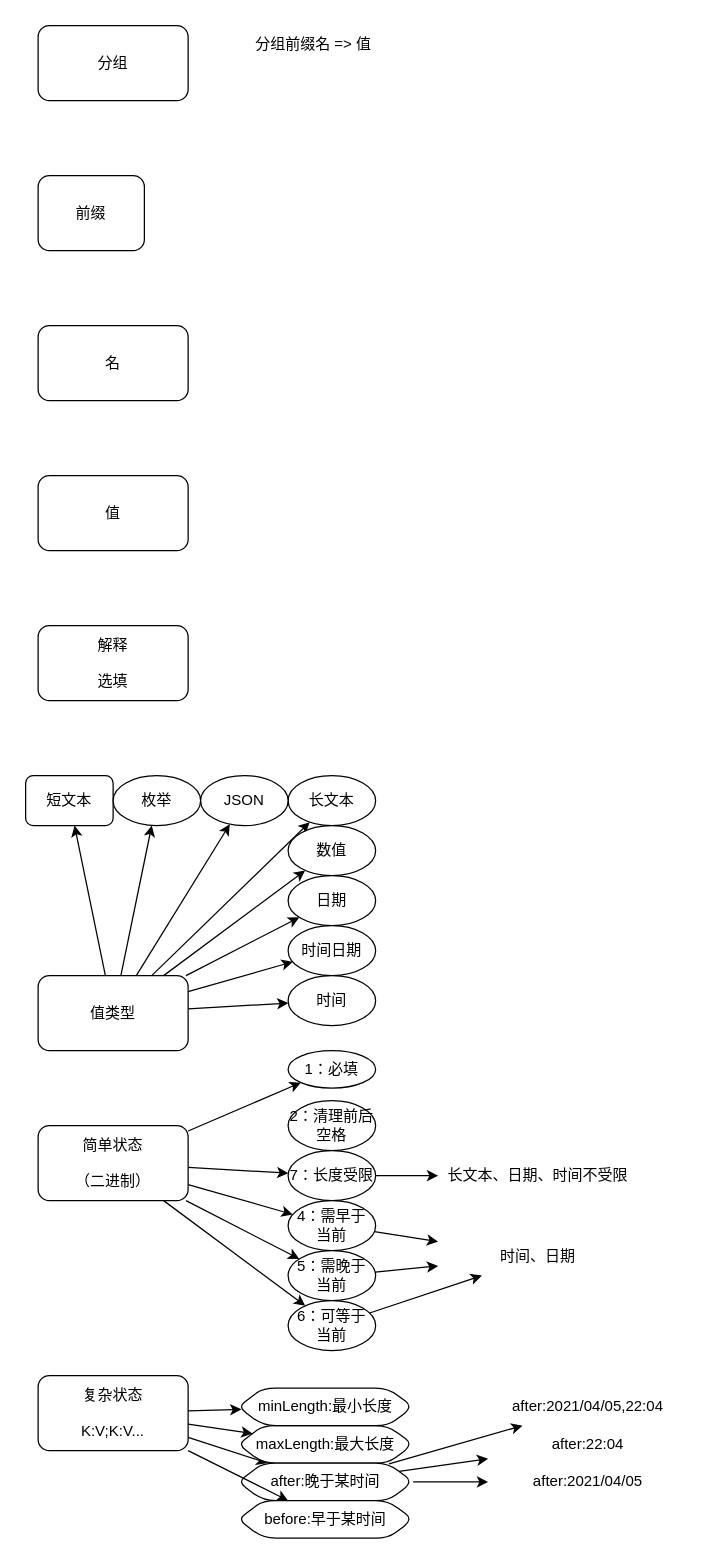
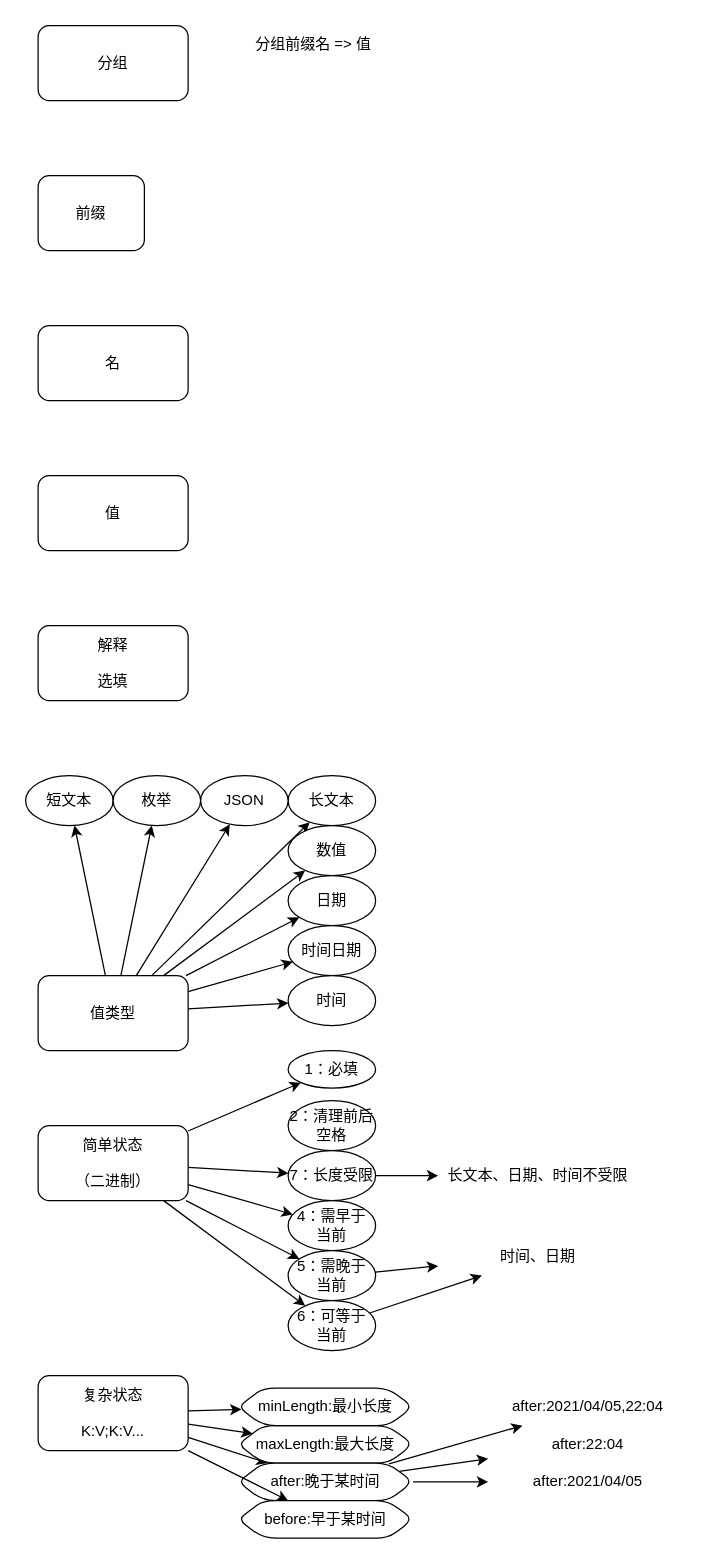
  <mxCell id="0" />
  <mxCell id="1" parent="0" />
  <mxCell id="2" style="rounded=1;orthogonalLoop=1;jettySize=auto;html=1;" edge="1" parent="1" source="10" target="21"><mxGeometry relative="1" as="geometry" /></mxCell>
  <mxCell id="3" style="rounded=1;orthogonalLoop=1;jettySize=auto;html=1;" edge="1" parent="1" source="10" target="22"><mxGeometry relative="1" as="geometry" /></mxCell>
  <mxCell id="4" style="rounded=1;orthogonalLoop=1;jettySize=auto;html=1;" edge="1" parent="1" source="10" target="23"><mxGeometry relative="1" as="geometry" /></mxCell>
  <mxCell id="5" style="rounded=1;orthogonalLoop=1;jettySize=auto;html=1;" edge="1" parent="1" source="10" target="24"><mxGeometry relative="1" as="geometry" /></mxCell>
  <mxCell id="6" style="rounded=1;orthogonalLoop=1;jettySize=auto;html=1;" edge="1" parent="1" source="10" target="25"><mxGeometry relative="1" as="geometry" /></mxCell>
  <mxCell id="7" style="rounded=1;orthogonalLoop=1;jettySize=auto;html=1;" edge="1" parent="1" source="10" target="26"><mxGeometry relative="1" as="geometry" /></mxCell>
  <mxCell id="8" style="edgeStyle=none;rounded=1;orthogonalLoop=1;jettySize=auto;html=1;elbow=vertical;" edge="1" parent="1" source="10" target="27"><mxGeometry relative="1" as="geometry" /></mxCell>
  <mxCell id="9" style="edgeStyle=none;rounded=1;orthogonalLoop=1;jettySize=auto;html=1;elbow=vertical;" edge="1" parent="1" source="10" target="28"><mxGeometry relative="1" as="geometry" /></mxCell>
  <mxCell id="10" value="值类型" style="rounded=1;whiteSpace=wrap;html=1;" vertex="1" parent="1"><mxGeometry x="30" y="780" width="120" height="60" as="geometry" /></mxCell>
  <mxCell id="11" value="分组" style="rounded=1;whiteSpace=wrap;html=1;" vertex="1" parent="1"><mxGeometry x="30" y="20" width="120" height="60" as="geometry" /></mxCell>
  <mxCell id="12" value="前缀" style="rounded=1;whiteSpace=wrap;html=1;" vertex="1" parent="1"><mxGeometry x="30" y="140" width="85" height="60" as="geometry" /></mxCell>
  <mxCell id="13" value="名" style="rounded=1;whiteSpace=wrap;html=1;" vertex="1" parent="1"><mxGeometry x="30" y="260" width="120" height="60" as="geometry" /></mxCell>
  <mxCell id="14" value="值" style="rounded=1;whiteSpace=wrap;html=1;" vertex="1" parent="1"><mxGeometry x="30" y="380" width="120" height="60" as="geometry" /></mxCell>
  <mxCell id="15" style="edgeStyle=none;rounded=1;orthogonalLoop=1;jettySize=auto;html=1;elbow=vertical;" edge="1" parent="1" source="20" target="29"><mxGeometry relative="1" as="geometry" /></mxCell>
  <mxCell id="16" style="edgeStyle=none;rounded=1;orthogonalLoop=1;jettySize=auto;html=1;elbow=vertical;" edge="1" parent="1" source="20" target="38"><mxGeometry relative="1" as="geometry" /></mxCell>
  <mxCell id="17" style="edgeStyle=none;rounded=1;orthogonalLoop=1;jettySize=auto;html=1;elbow=vertical;" edge="1" parent="1" source="20" target="47"><mxGeometry relative="1" as="geometry" /></mxCell>
  <mxCell id="18" style="edgeStyle=none;rounded=1;orthogonalLoop=1;jettySize=auto;html=1;elbow=vertical;" edge="1" parent="1" source="20" target="50"><mxGeometry relative="1" as="geometry" /></mxCell>
  <mxCell id="19" style="edgeStyle=none;shape=connector;rounded=1;orthogonalLoop=1;jettySize=auto;html=1;labelBackgroundColor=default;fontFamily=Helvetica;fontSize=11;fontColor=default;endArrow=classic;strokeColor=default;elbow=vertical;" edge="1" parent="1" source="20" target="57"><mxGeometry relative="1" as="geometry" /></mxCell>
  <mxCell id="20" value="简单状态&lt;br&gt;&lt;br&gt;（二进制）" style="rounded=1;whiteSpace=wrap;html=1;" vertex="1" parent="1"><mxGeometry x="30" y="900" width="120" height="60" as="geometry" /></mxCell>
- <mxCell id="21" value="短文本" style="whiteSpace=wrap;html=1;rounded=1;" vertex="1" parent="1"><mxGeometry x="20" y="620" width="70" height="40" as="geometry" /></mxCell>
+ <mxCell id="21" value="短文本" style="ellipse;whiteSpace=wrap;html=1;rounded=1;" vertex="1" parent="1"><mxGeometry x="20" y="620" width="70" height="40" as="geometry" /></mxCell>
  <mxCell id="22" value="长文本" style="ellipse;whiteSpace=wrap;html=1;rounded=1;" vertex="1" parent="1"><mxGeometry x="230" y="620" width="70" height="40" as="geometry" /></mxCell>
  <mxCell id="23" value="数值" style="ellipse;whiteSpace=wrap;html=1;rounded=1;" vertex="1" parent="1"><mxGeometry x="230" y="660" width="70" height="40" as="geometry" /></mxCell>
  <mxCell id="24" value="日期" style="ellipse;whiteSpace=wrap;html=1;rounded=1;" vertex="1" parent="1"><mxGeometry x="230" y="700" width="70" height="40" as="geometry" /></mxCell>
  <mxCell id="25" value="时间日期" style="ellipse;whiteSpace=wrap;html=1;rounded=1;" vertex="1" parent="1"><mxGeometry x="230" y="740" width="70" height="40" as="geometry" /></mxCell>
  <mxCell id="26" value="时间" style="ellipse;whiteSpace=wrap;html=1;rounded=1;" vertex="1" parent="1"><mxGeometry x="230" y="780" width="70" height="40" as="geometry" /></mxCell>
  <mxCell id="27" value="枚举" style="ellipse;whiteSpace=wrap;html=1;rounded=1;" vertex="1" parent="1"><mxGeometry x="90" y="620" width="70" height="40" as="geometry" /></mxCell>
  <mxCell id="28" value="JSON" style="ellipse;whiteSpace=wrap;html=1;rounded=1;" vertex="1" parent="1"><mxGeometry x="160" y="620" width="70" height="40" as="geometry" /></mxCell>
  <mxCell id="29" value="1：必填" style="ellipse;whiteSpace=wrap;html=1;rounded=1;" vertex="1" parent="1"><mxGeometry x="230" y="840" width="70" height="30" as="geometry" /></mxCell>
  <mxCell id="30" value="2：清理前后空格" style="ellipse;whiteSpace=wrap;html=1;rounded=1;" vertex="1" parent="1"><mxGeometry x="230" y="880" width="70" height="40" as="geometry" /></mxCell>
  <mxCell id="31" value="分组前缀名 =&amp;gt; 值" style="text;html=1;align=center;verticalAlign=middle;resizable=0;points=[];autosize=1;strokeColor=none;fillColor=none;" vertex="1" parent="1"><mxGeometry x="190" y="20" width="120" height="30" as="geometry" /></mxCell>
  <mxCell id="32" value="解释&lt;br&gt;&lt;br&gt;选填" style="rounded=1;whiteSpace=wrap;html=1;" vertex="1" parent="1"><mxGeometry x="30" y="500" width="120" height="60" as="geometry" /></mxCell>
  <mxCell id="33" style="edgeStyle=none;rounded=1;orthogonalLoop=1;jettySize=auto;html=1;elbow=vertical;" edge="1" parent="1" source="36" target="40"><mxGeometry relative="1" as="geometry"><mxPoint x="205" y="1130" as="targetPoint" /></mxGeometry></mxCell>
  <mxCell id="34" style="edgeStyle=none;rounded=1;orthogonalLoop=1;jettySize=auto;html=1;elbow=vertical;" edge="1" parent="1" source="36" target="41"><mxGeometry relative="1" as="geometry" /></mxCell>
  <mxCell id="35" style="edgeStyle=none;rounded=1;orthogonalLoop=1;jettySize=auto;html=1;elbow=vertical;" edge="1" parent="1" source="36" target="45"><mxGeometry relative="1" as="geometry" /></mxCell>
  <mxCell id="36" value="复杂状态&lt;br&gt;&lt;br&gt;K:V;K:V..." style="rounded=1;whiteSpace=wrap;html=1;" vertex="1" parent="1"><mxGeometry x="30" y="1100" width="120" height="60" as="geometry" /></mxCell>
  <mxCell id="37" style="edgeStyle=none;rounded=1;orthogonalLoop=1;jettySize=auto;html=1;elbow=vertical;" edge="1" parent="1" source="38" target="39"><mxGeometry relative="1" as="geometry" /></mxCell>
  <mxCell id="38" value="7：长度受限" style="ellipse;whiteSpace=wrap;html=1;rounded=1;" vertex="1" parent="1"><mxGeometry x="230" y="920" width="70" height="40" as="geometry" /></mxCell>
  <mxCell id="39" value="长文本、日期、时间不受限" style="text;html=1;strokeColor=none;fillColor=none;align=center;verticalAlign=middle;whiteSpace=wrap;rounded=0;" vertex="1" parent="1"><mxGeometry x="350" y="925" width="160" height="30" as="geometry" /></mxCell>
  <mxCell id="40" value="maxLength:最大长度" style="shape=hexagon;perimeter=hexagonPerimeter2;whiteSpace=wrap;html=1;fixedSize=1;rounded=1;" vertex="1" parent="1"><mxGeometry x="190" y="1140" width="140" height="30" as="geometry" /></mxCell>
  <mxCell id="41" value="minLength:最小长度" style="shape=hexagon;perimeter=hexagonPerimeter2;whiteSpace=wrap;html=1;fixedSize=1;rounded=1;" vertex="1" parent="1"><mxGeometry x="190" y="1110" width="140" height="30" as="geometry" /></mxCell>
  <mxCell id="42" style="edgeStyle=none;rounded=1;orthogonalLoop=1;jettySize=auto;html=1;elbow=vertical;" edge="1" parent="1" source="45" target="51"><mxGeometry relative="1" as="geometry" /></mxCell>
  <mxCell id="43" style="edgeStyle=none;rounded=1;orthogonalLoop=1;jettySize=auto;html=1;elbow=vertical;" edge="1" parent="1" source="45" target="52"><mxGeometry relative="1" as="geometry" /></mxCell>
  <mxCell id="44" style="edgeStyle=none;rounded=1;orthogonalLoop=1;jettySize=auto;html=1;elbow=vertical;" edge="1" parent="1" source="45" target="53"><mxGeometry relative="1" as="geometry" /></mxCell>
  <mxCell id="45" value="after:晚于某时间" style="shape=hexagon;perimeter=hexagonPerimeter2;whiteSpace=wrap;html=1;fixedSize=1;rounded=1;" vertex="1" parent="1"><mxGeometry x="190" y="1170" width="140" height="30" as="geometry" /></mxCell>
- <mxCell id="46" value="" style="edgeStyle=none;rounded=1;orthogonalLoop=1;jettySize=auto;html=1;elbow=vertical;" edge="1" parent="1" source="47" target="48"><mxGeometry relative="1" as="geometry" /></mxCell>
  <mxCell id="47" value="4：需早于&lt;br&gt;当前" style="ellipse;whiteSpace=wrap;html=1;rounded=1;" vertex="1" parent="1"><mxGeometry x="230" y="960" width="70" height="40" as="geometry" /></mxCell>
  <mxCell id="48" value="时间、日期" style="text;html=1;strokeColor=none;fillColor=none;align=center;verticalAlign=middle;whiteSpace=wrap;rounded=0;" vertex="1" parent="1"><mxGeometry x="350" y="990" width="160" height="30" as="geometry" /></mxCell>
  <mxCell id="49" value="" style="edgeStyle=none;rounded=1;orthogonalLoop=1;jettySize=auto;html=1;elbow=vertical;" edge="1" source="50" target="48" parent="1"><mxGeometry relative="1" as="geometry"><mxPoint x="350" y="1020" as="targetPoint" /></mxGeometry></mxCell>
  <mxCell id="50" value="5：需晚于&lt;br&gt;当前" style="ellipse;whiteSpace=wrap;html=1;rounded=1;" vertex="1" parent="1"><mxGeometry x="230" y="1000" width="70" height="40" as="geometry" /></mxCell>
  <mxCell id="51" value="after:2021/04/05,22:04" style="text;html=1;strokeColor=none;fillColor=none;align=center;verticalAlign=middle;whiteSpace=wrap;rounded=0;" vertex="1" parent="1"><mxGeometry x="390" y="1110" width="160" height="30" as="geometry" /></mxCell>
  <mxCell id="52" value="after:22:04" style="text;html=1;strokeColor=none;fillColor=none;align=center;verticalAlign=middle;whiteSpace=wrap;rounded=0;" vertex="1" parent="1"><mxGeometry x="390" y="1140" width="160" height="30" as="geometry" /></mxCell>
  <mxCell id="53" value="after:2021/04/05" style="text;html=1;strokeColor=none;fillColor=none;align=center;verticalAlign=middle;whiteSpace=wrap;rounded=0;" vertex="1" parent="1"><mxGeometry x="390" y="1170" width="160" height="30" as="geometry" /></mxCell>
  <mxCell id="54" value="before:早于某时间" style="shape=hexagon;perimeter=hexagonPerimeter2;whiteSpace=wrap;html=1;fixedSize=1;rounded=1;" vertex="1" parent="1"><mxGeometry x="190" y="1200" width="140" height="30" as="geometry" /></mxCell>
  <mxCell id="55" style="edgeStyle=none;rounded=1;orthogonalLoop=1;jettySize=auto;html=1;elbow=vertical;" edge="1" parent="1" source="36" target="54"><mxGeometry relative="1" as="geometry" /></mxCell>
  <mxCell id="56" style="edgeStyle=none;shape=connector;rounded=1;orthogonalLoop=1;jettySize=auto;html=1;labelBackgroundColor=default;fontFamily=Helvetica;fontSize=11;fontColor=default;endArrow=classic;strokeColor=default;elbow=vertical;" edge="1" parent="1" source="57" target="48"><mxGeometry relative="1" as="geometry" /></mxCell>
  <mxCell id="57" value="6：可等于&lt;br&gt;当前" style="ellipse;whiteSpace=wrap;html=1;rounded=1;" vertex="1" parent="1"><mxGeometry x="230" y="1040" width="70" height="40" as="geometry" /></mxCell>
